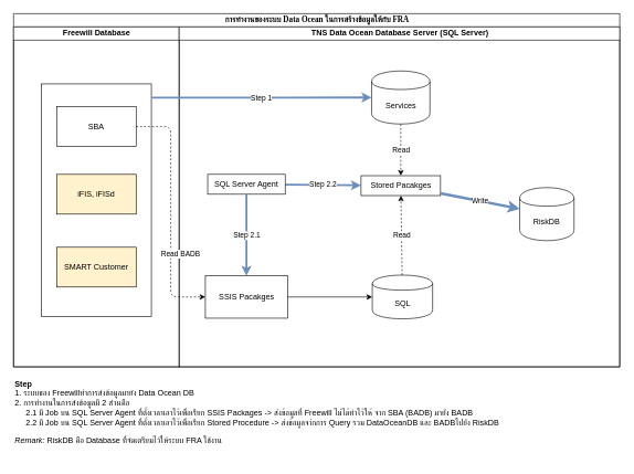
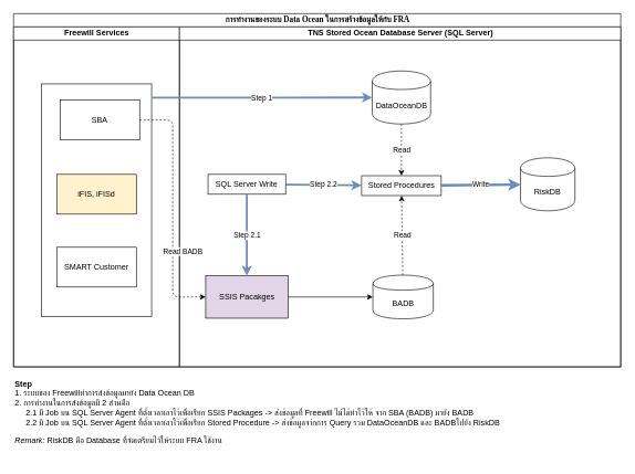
  <mxCell id="0" />
  <mxCell id="1" parent="0" />
  <mxCell id="2" value="การทำงานของระบบ Data Ocean ในการสร้างข้อมูลให้กับ FRA" style="swimlane;html=1;childLayout=stackLayout;startSize=20;rounded=0;shadow=0;comic=0;labelBackgroundColor=none;strokeColor=#000000;strokeWidth=1;fillColor=#ffffff;fontFamily=Verdana;fontSize=12;fontColor=#000000;align=center;" parent="1" vertex="1"><mxGeometry x="20" y="20" width="915" height="533" as="geometry" /></mxCell>
- <mxCell id="3" value="Freewill Database" style="swimlane;html=1;startSize=20;" parent="2" vertex="1"><mxGeometry y="20" width="250" height="513" as="geometry" /></mxCell>
+ <mxCell id="3" value="Freewill Services" style="swimlane;html=1;startSize=20;" parent="2" vertex="1"><mxGeometry y="20" width="250" height="513" as="geometry" /></mxCell>
  <mxCell id="4" value="" style="rounded=0;whiteSpace=wrap;html=1;" parent="3" vertex="1"><mxGeometry x="42" y="86" width="166" height="351" as="geometry" /></mxCell>
- <mxCell id="5" value="SBA" style="rounded=0;whiteSpace=wrap;html=1;" parent="3" vertex="1"><mxGeometry x="65" y="120.5" width="120" height="60" as="geometry" /></mxCell>
+ <mxCell id="5" value="SBA" style="rounded=0;whiteSpace=wrap;html=1;" parent="3" vertex="1"><mxGeometry x="70" y="110.5" width="120" height="60" as="geometry" /></mxCell>
  <mxCell id="6" value="iFIS, iFISd" style="rounded=0;whiteSpace=wrap;html=1;fillColor=#fff2cc;" parent="3" vertex="1"><mxGeometry x="65" y="222.5" width="120" height="60" as="geometry" /></mxCell>
- <mxCell id="7" value="SMART Customer" style="rounded=0;whiteSpace=wrap;html=1;fillColor=#fff2cc;" parent="3" vertex="1"><mxGeometry x="65" y="332.5" width="120" height="60" as="geometry" /></mxCell>
- <mxCell id="8" value="TNS Data Ocean Database Server (SQL Server)" style="swimlane;html=1;startSize=20;" parent="2" vertex="1"><mxGeometry x="250" y="20" width="665" height="513" as="geometry" /></mxCell>
+ <mxCell id="7" value="SMART Customer" style="rounded=0;whiteSpace=wrap;html=1;" parent="3" vertex="1"><mxGeometry x="65" y="332.5" width="120" height="60" as="geometry" /></mxCell>
+ <mxCell id="8" value="TNS Stored Ocean Database Server (SQL Server)" style="swimlane;html=1;startSize=20;" parent="2" vertex="1"><mxGeometry x="250" y="20" width="665" height="513" as="geometry" /></mxCell>
  <mxCell id="9" value="Read" style="rounded=0;orthogonalLoop=1;jettySize=auto;html=1;startArrow=none;startFill=0;exitX=0.5;exitY=1;exitDx=0;exitDy=0;dashed=1;" parent="8" source="10" target="14" edge="1"><mxGeometry relative="1" as="geometry" /></mxCell>
- <mxCell id="10" value="Services" style="shape=cylinder;whiteSpace=wrap;html=1;boundedLbl=1;backgroundOutline=1;" parent="8" vertex="1"><mxGeometry x="290.5" y="66.5" width="88" height="80" as="geometry" /></mxCell>
+ <mxCell id="10" value="DataOceanDB" style="shape=cylinder;whiteSpace=wrap;html=1;boundedLbl=1;backgroundOutline=1;" parent="8" vertex="1"><mxGeometry x="290.5" y="66.5" width="88" height="80" as="geometry" /></mxCell>
  <mxCell id="11" value="Read" style="rounded=0;orthogonalLoop=1;jettySize=auto;html=1;startArrow=none;startFill=0;dashed=1;" parent="8" source="12" target="14" edge="1"><mxGeometry relative="1" as="geometry" /></mxCell>
- <mxCell id="12" value="SQL" style="shape=cylinder;whiteSpace=wrap;html=1;boundedLbl=1;backgroundOutline=1;" parent="8" vertex="1"><mxGeometry x="291.5" y="374.5" width="91" height="66" as="geometry" /></mxCell>
+ <mxCell id="12" value="BADB" style="shape=cylinder;whiteSpace=wrap;html=1;boundedLbl=1;backgroundOutline=1;" parent="8" vertex="1"><mxGeometry x="291.5" y="374.5" width="91" height="66" as="geometry" /></mxCell>
  <mxCell id="13" value="Step 2.2" style="edgeStyle=none;rounded=0;orthogonalLoop=1;jettySize=auto;html=1;startArrow=none;startFill=0;strokeWidth=3;fillColor=#dae8fc;strokeColor=#6c8ebf;" parent="8" source="19" target="14" edge="1"><mxGeometry relative="1" as="geometry"><mxPoint x="685" y="280" as="sourcePoint" /></mxGeometry></mxCell>
- <mxCell id="14" value="Stored Pacakges" style="rounded=0;whiteSpace=wrap;html=1;" parent="8" vertex="1"><mxGeometry x="274.5" y="224.5" width="120" height="30" as="geometry" /></mxCell>
- <mxCell id="15" value="SSIS Pacakges" style="rounded=0;whiteSpace=wrap;html=1;" parent="8" vertex="1"><mxGeometry x="39.5" y="375.5" width="124" height="64" as="geometry" /></mxCell>
- <mxCell id="16" value="RiskDB" style="shape=cylinder;whiteSpace=wrap;html=1;boundedLbl=1;backgroundOutline=1;" parent="8" vertex="1"><mxGeometry x="514" y="242.5" width="82" height="80" as="geometry" /></mxCell>
+ <mxCell id="14" value="Stored Procedures" style="rounded=0;whiteSpace=wrap;html=1;" parent="8" vertex="1"><mxGeometry x="274.5" y="224.5" width="120" height="30" as="geometry" /></mxCell>
+ <mxCell id="15" value="SSIS Pacakges" style="rounded=0;whiteSpace=wrap;html=1;fillColor=#e1d5e7;" parent="8" vertex="1"><mxGeometry x="39.5" y="375.5" width="124" height="64" as="geometry" /></mxCell>
+ <mxCell id="16" value="RiskDB" style="shape=cylinder;whiteSpace=wrap;html=1;boundedLbl=1;backgroundOutline=1;" parent="8" vertex="1"><mxGeometry x="514" y="197.5" width="82" height="80" as="geometry" /></mxCell>
  <mxCell id="17" value="" style="endArrow=classic;startArrow=none;html=1;startFill=0;" parent="8" source="15" target="12" edge="1"><mxGeometry width="50" height="50" relative="1" as="geometry"><mxPoint x="-28" y="185" as="sourcePoint" /><mxPoint x="192" y="183.414" as="targetPoint" /></mxGeometry></mxCell>
  <mxCell id="18" value="Write" style="edgeStyle=none;rounded=0;orthogonalLoop=1;jettySize=auto;html=1;startArrow=none;startFill=0;fillColor=#dae8fc;strokeColor=#6c8ebf;strokeWidth=4;" parent="8" source="14" target="16" edge="1"><mxGeometry relative="1" as="geometry" /></mxCell>
- <mxCell id="19" value="SQL Server Agent" style="rounded=0;whiteSpace=wrap;html=1;" parent="8" vertex="1"><mxGeometry x="43" y="222.5" width="117" height="30" as="geometry" /></mxCell>
+ <mxCell id="19" value="SQL Server Write" style="rounded=0;whiteSpace=wrap;html=1;" parent="8" vertex="1"><mxGeometry x="43" y="222.5" width="117" height="30" as="geometry" /></mxCell>
  <mxCell id="20" value="Step 2.1" style="edgeStyle=none;rounded=0;orthogonalLoop=1;jettySize=auto;html=1;startArrow=none;startFill=0;strokeWidth=3;fillColor=#dae8fc;strokeColor=#6c8ebf;" parent="8" source="19" target="15" edge="1"><mxGeometry relative="1" as="geometry"><mxPoint x="158.5" y="249.5" as="sourcePoint" /><mxPoint x="263" y="249.5" as="targetPoint" /></mxGeometry></mxCell>
  <mxCell id="21" value="Read BADB" style="endArrow=classic;html=1;exitX=1;exitY=0.5;exitDx=0;exitDy=0;entryX=0;entryY=0.5;entryDx=0;entryDy=0;dashed=1;edgeStyle=orthogonalEdgeStyle;" edge="1" parent="2" source="5" target="15"><mxGeometry x="0.354" y="15" width="50" height="50" relative="1" as="geometry"><mxPoint y="744" as="sourcePoint" /><mxPoint x="50" y="694" as="targetPoint" /><mxPoint as="offset" /></mxGeometry></mxCell>
  <mxCell id="22" value="Step 1" style="edgeStyle=none;rounded=0;orthogonalLoop=1;jettySize=auto;html=1;startArrow=none;startFill=0;strokeWidth=3;fillColor=#dae8fc;strokeColor=#6c8ebf;exitX=1.003;exitY=0.059;exitDx=0;exitDy=0;exitPerimeter=0;entryX=0;entryY=0.5;entryDx=0;entryDy=0;" edge="1" parent="2" source="4" target="10"><mxGeometry relative="1" as="geometry"><mxPoint x="361.5" y="282.5" as="sourcePoint" /><mxPoint x="361.5" y="405.5" as="targetPoint" /></mxGeometry></mxCell>
  <mxCell id="23" value="&lt;b&gt;Step&lt;/b&gt; &lt;br&gt;1. ระบบของ Freewillทำการส่งข้อมูลมายัง Data Ocean DB&lt;br&gt;&lt;span&gt;2. การทำงานในการส่งข้อมูลมี 2 ส่วนคือ&lt;br&gt;&amp;nbsp; &amp;nbsp; &amp;nbsp;2.1 มี Job บน SQL Server Agent ที่ตั้งเวลาเอาไว้เพื่อเรียก SSIS Packages -&amp;gt;&amp;nbsp;&lt;/span&gt;&lt;span&gt;ส่งข้อมูลที่&lt;/span&gt;&lt;span&gt;&amp;nbsp;Freewill ไม่ได้ทำไว้ให้ จาก SBA (BADB) มายัง BADB&lt;br&gt;&lt;/span&gt;&amp;nbsp; &amp;nbsp; &amp;nbsp;2.2 มี Job บน SQL Server Agent ที่ตั้งเวลาเอาไว้เพื่อเรียก Stored Procedure -&amp;gt;&amp;nbsp;ส่งข้อมูลจา่กการ Query รวม DataOceanDB และ BADBไปยัง RiskDB&lt;br&gt;&lt;br&gt;&lt;i&gt;Remark: &lt;/i&gt;RiskDB คือ Database ที่จัดเตรียมไว้ให้ระบบ FRA ใช้งาน&lt;br&gt;" style="text;html=1;" parent="1" vertex="1"><mxGeometry x="20" y="565" width="805" height="128" as="geometry" /></mxCell>
